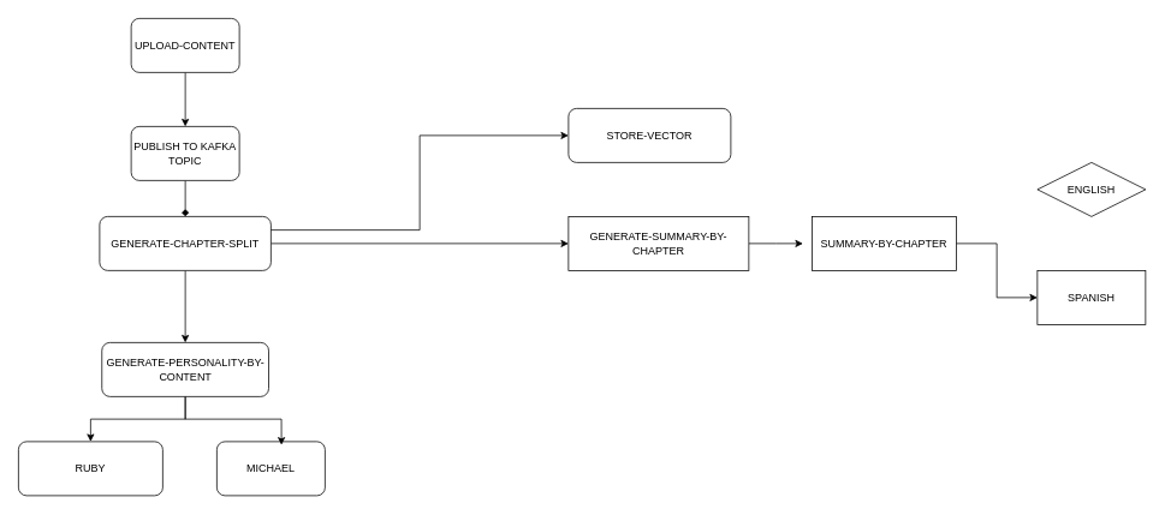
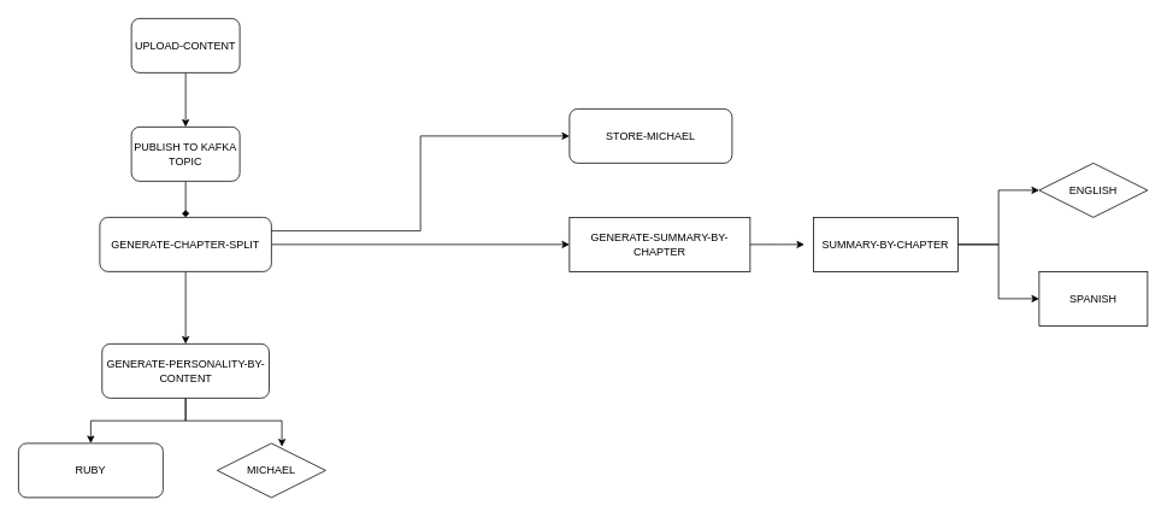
  <mxCell id="0" />
  <mxCell id="1" parent="0" />
  <mxCell id="2" style="edgeStyle=orthogonalEdgeStyle;rounded=0;orthogonalLoop=1;jettySize=auto;html=1;" parent="1" source="4" edge="1" target="6"><mxGeometry relative="1" as="geometry"><mxPoint x="400" y="270" as="targetPoint" /></mxGeometry></mxCell>
  <mxCell id="3" style="edgeStyle=orthogonalEdgeStyle;rounded=0;orthogonalLoop=1;jettySize=auto;html=1;" parent="1" source="4" target="13" edge="1"><mxGeometry relative="1" as="geometry" /></mxCell>
  <mxCell id="4" value="GENERATE-CHAPTER-SPLIT" style="rounded=1;whiteSpace=wrap;html=1;" parent="1" vertex="1"><mxGeometry x="110" y="240" width="190" height="60" as="geometry" /></mxCell>
  <mxCell id="5" style="edgeStyle=orthogonalEdgeStyle;rounded=0;orthogonalLoop=1;jettySize=auto;html=1;" parent="1" source="6" edge="1"><mxGeometry relative="1" as="geometry"><mxPoint x="890" y="270" as="targetPoint" /></mxGeometry></mxCell>
  <mxCell id="6" value="GENERATE-SUMMARY-BY-CHAPTER" style="rounded=0;whiteSpace=wrap;html=1;" parent="1" vertex="1"><mxGeometry x="630" y="240" width="200" height="60" as="geometry" /></mxCell>
  <mxCell id="7" style="edgeStyle=orthogonalEdgeStyle;rounded=0;orthogonalLoop=1;jettySize=auto;html=1;entryX=0.5;entryY=0;entryDx=0;entryDy=0;" parent="1" source="8" target="22" edge="1"><mxGeometry relative="1" as="geometry" /></mxCell>
  <mxCell id="8" value="UPLOAD-CONTENT" style="rounded=1;whiteSpace=wrap;html=1;" parent="1" vertex="1"><mxGeometry x="145" y="20" width="120" height="60" as="geometry" /></mxCell>
+ <mxCell id="9" style="edgeStyle=orthogonalEdgeStyle;rounded=0;orthogonalLoop=1;jettySize=auto;html=1;entryX=0;entryY=0.5;entryDx=0;entryDy=0;" parent="1" source="11" target="17" edge="1"><mxGeometry relative="1" as="geometry"><mxPoint x="1090" y="270" as="targetPoint" /></mxGeometry></mxCell>
  <mxCell id="10" style="edgeStyle=orthogonalEdgeStyle;rounded=0;orthogonalLoop=1;jettySize=auto;html=1;entryX=0;entryY=0.5;entryDx=0;entryDy=0;" parent="1" source="11" target="18" edge="1"><mxGeometry relative="1" as="geometry" /></mxCell>
  <mxCell id="11" value="SUMMARY-BY-CHAPTER" style="rounded=0;whiteSpace=wrap;html=1;" parent="1" vertex="1"><mxGeometry x="900" y="240" width="160" height="60" as="geometry" /></mxCell>
  <mxCell id="12" style="edgeStyle=orthogonalEdgeStyle;rounded=0;orthogonalLoop=1;jettySize=auto;html=1;entryX=0.5;entryY=0;entryDx=0;entryDy=0;" parent="1" source="13" target="15" edge="1"><mxGeometry relative="1" as="geometry" /></mxCell>
  <mxCell id="13" value="GENERATE-PERSONALITY-BY-CONTENT" style="rounded=1;whiteSpace=wrap;html=1;" parent="1" vertex="1"><mxGeometry x="112.5" y="380" width="185" height="60" as="geometry" /></mxCell>
- <mxCell id="14" value="MICHAEL" style="rounded=1;whiteSpace=wrap;html=1;" parent="1" vertex="1"><mxGeometry x="240" y="490" width="120" height="60" as="geometry" /></mxCell>
+ <mxCell id="14" value="MICHAEL" style="rhombus;whiteSpace=wrap;html=1;" parent="1" vertex="1"><mxGeometry x="240" y="490" width="120" height="60" as="geometry" /></mxCell>
  <mxCell id="15" value="RUBY" style="rounded=1;whiteSpace=wrap;html=1;" parent="1" vertex="1"><mxGeometry x="20" y="490" width="160" height="60" as="geometry" /></mxCell>
  <mxCell id="16" style="edgeStyle=orthogonalEdgeStyle;rounded=0;orthogonalLoop=1;jettySize=auto;html=1;entryX=0.597;entryY=0.06;entryDx=0;entryDy=0;entryPerimeter=0;" parent="1" source="13" target="14" edge="1"><mxGeometry relative="1" as="geometry" /></mxCell>
  <mxCell id="17" value="ENGLISH" style="rhombus;whiteSpace=wrap;html=1;" parent="1" vertex="1"><mxGeometry x="1150" y="180" width="120" height="60" as="geometry" /></mxCell>
  <mxCell id="18" value="SPANISH" style="rounded=0;whiteSpace=wrap;html=1;" parent="1" vertex="1"><mxGeometry x="1150" y="300" width="120" height="60" as="geometry" /></mxCell>
- <mxCell id="19" value="STORE-VECTOR" style="rounded=1;whiteSpace=wrap;html=1;" parent="1" vertex="1"><mxGeometry x="630" y="120" width="180" height="60" as="geometry" /></mxCell>
+ <mxCell id="19" value="STORE-MICHAEL" style="rounded=1;whiteSpace=wrap;html=1;" parent="1" vertex="1"><mxGeometry x="630" y="120" width="180" height="60" as="geometry" /></mxCell>
  <mxCell id="20" style="edgeStyle=orthogonalEdgeStyle;rounded=0;orthogonalLoop=1;jettySize=auto;html=1;entryX=0;entryY=0.5;entryDx=0;entryDy=0;exitX=1;exitY=0.25;exitDx=0;exitDy=0;" parent="1" source="4" target="19" edge="1"><mxGeometry relative="1" as="geometry"><mxPoint x="280" y="240" as="sourcePoint" /><mxPoint x="388.74" y="128.04" as="targetPoint" /></mxGeometry></mxCell>
  <mxCell id="21" style="edgeStyle=orthogonalEdgeStyle;rounded=0;orthogonalLoop=1;jettySize=auto;html=1;endArrow=diamond;" edge="1" parent="1" source="22" target="4"><mxGeometry relative="1" as="geometry" /></mxCell>
  <mxCell id="22" value="PUBLISH TO KAFKA TOPIC" style="rounded=1;whiteSpace=wrap;html=1;" vertex="1" parent="1"><mxGeometry x="145" y="140" width="120" height="60" as="geometry" /></mxCell>
